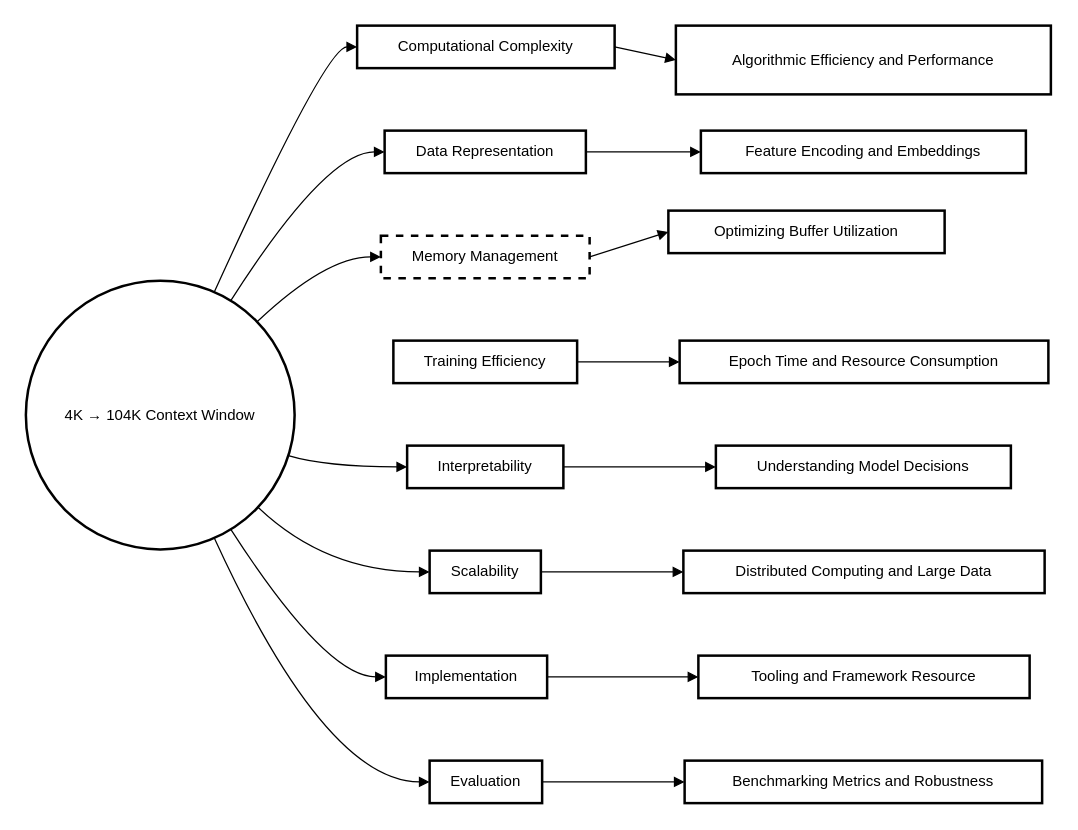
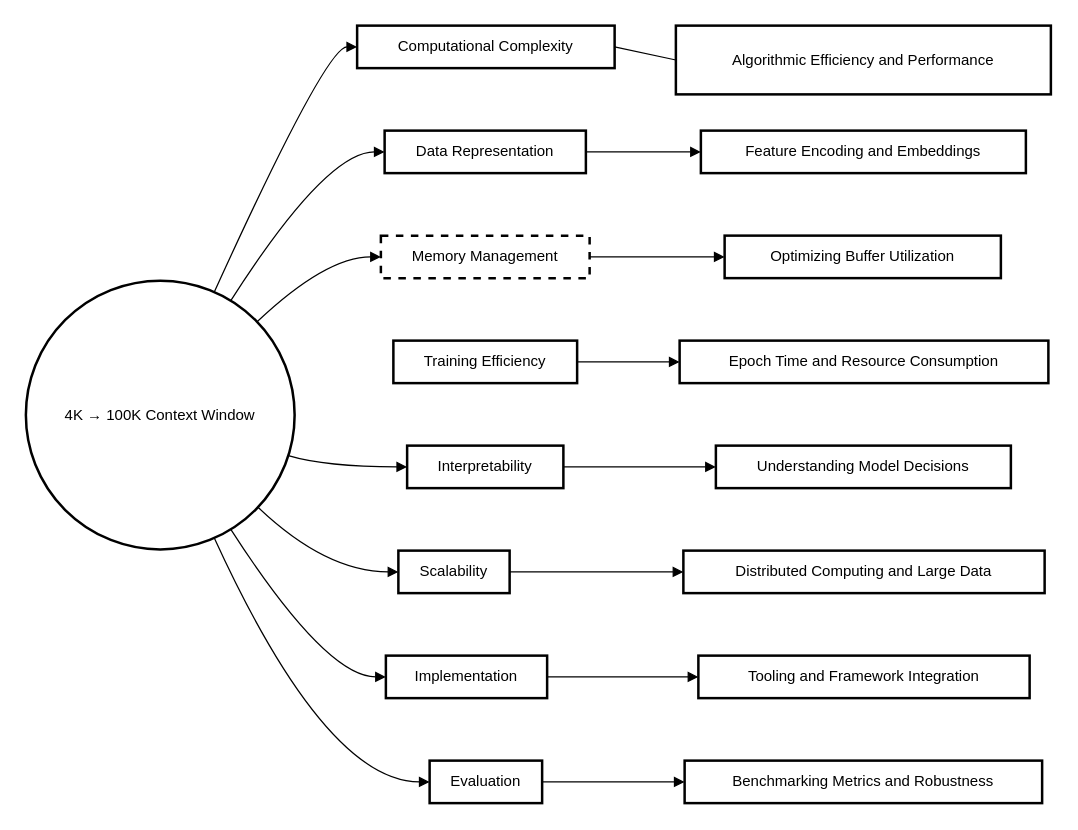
  <mxCell id="0" />
  <mxCell id="1" parent="0" />
- <mxCell id="2" value="4K → 104K Context Window" style="ellipse;aspect=fixed;strokeWidth=2;whiteSpace=wrap;" vertex="1" parent="1"><mxGeometry y="224" width="215" height="215" as="geometry" x="20" /></mxCell>
+ <mxCell id="2" value="4K → 100K Context Window" style="ellipse;aspect=fixed;strokeWidth=2;whiteSpace=wrap;" vertex="1" parent="1"><mxGeometry y="224" width="215" height="215" as="geometry" x="20" /></mxCell>
  <mxCell id="3" value="Computational Complexity" style="whiteSpace=wrap;strokeWidth=2;" vertex="1" parent="1"><mxGeometry x="285" width="206" height="34" as="geometry" y="20" /></mxCell>
  <mxCell id="4" value="Data Representation" style="whiteSpace=wrap;strokeWidth=2;" vertex="1" parent="1"><mxGeometry x="307" y="104" width="161" height="34" as="geometry" /></mxCell>
  <mxCell id="5" value="Memory Management" style="whiteSpace=wrap;strokeWidth=2;dashed=1;" vertex="1" parent="1"><mxGeometry x="304" y="188" width="167" height="34" as="geometry" /></mxCell>
  <mxCell id="6" value="Training Efficiency" style="whiteSpace=wrap;strokeWidth=2;" vertex="1" parent="1"><mxGeometry x="314" y="272" width="147" height="34" as="geometry" /></mxCell>
  <mxCell id="7" value="Interpretability" style="whiteSpace=wrap;strokeWidth=2;" vertex="1" parent="1"><mxGeometry x="325" y="356" width="125" height="34" as="geometry" /></mxCell>
- <mxCell id="8" value="Scalability" style="whiteSpace=wrap;strokeWidth=2;" vertex="1" parent="1"><mxGeometry x="343" y="440" width="89" height="34" as="geometry" /></mxCell>
+ <mxCell id="8" value="Scalability" style="whiteSpace=wrap;strokeWidth=2;" vertex="1" parent="1"><mxGeometry x="318" y="440" width="89" height="34" as="geometry" /></mxCell>
  <mxCell id="9" value="Implementation" style="whiteSpace=wrap;strokeWidth=2;" vertex="1" parent="1"><mxGeometry x="308" y="524" width="129" height="34" as="geometry" /></mxCell>
  <mxCell id="10" value="Evaluation" style="whiteSpace=wrap;strokeWidth=2;" vertex="1" parent="1"><mxGeometry x="343" y="608" width="90" height="34" as="geometry" /></mxCell>
  <mxCell id="11" value="Algorithmic Efficiency and Performance" style="whiteSpace=wrap;strokeWidth=2;" vertex="1" parent="1"><mxGeometry x="540" y="20" width="300" height="55" as="geometry" /></mxCell>
  <mxCell id="12" value="Feature Encoding and Embeddings" style="whiteSpace=wrap;strokeWidth=2;" vertex="1" parent="1"><mxGeometry x="560" y="104" width="260" height="34" as="geometry" /></mxCell>
- <mxCell id="13" value="Optimizing Buffer Utilization" style="whiteSpace=wrap;strokeWidth=2;" vertex="1" parent="1"><mxGeometry x="534" y="168" width="221" height="34" as="geometry" /></mxCell>
+ <mxCell id="13" value="Optimizing Buffer Utilization" style="whiteSpace=wrap;strokeWidth=2;" vertex="1" parent="1"><mxGeometry x="579" y="188" width="221" height="34" as="geometry" /></mxCell>
  <mxCell id="14" value="Epoch Time and Resource Consumption" style="whiteSpace=wrap;strokeWidth=2;" vertex="1" parent="1"><mxGeometry x="543" y="272" width="295" height="34" as="geometry" /></mxCell>
  <mxCell id="15" value="Understanding Model Decisions" style="whiteSpace=wrap;strokeWidth=2;" vertex="1" parent="1"><mxGeometry x="572" y="356" width="236" height="34" as="geometry" /></mxCell>
  <mxCell id="16" value="Distributed Computing and Large Data" style="whiteSpace=wrap;strokeWidth=2;" vertex="1" parent="1"><mxGeometry x="546" y="440" width="289" height="34" as="geometry" /></mxCell>
- <mxCell id="17" value="Tooling and Framework Resource" style="whiteSpace=wrap;strokeWidth=2;" vertex="1" parent="1"><mxGeometry x="558" y="524" width="265" height="34" as="geometry" /></mxCell>
+ <mxCell id="17" value="Tooling and Framework Integration" style="whiteSpace=wrap;strokeWidth=2;" vertex="1" parent="1"><mxGeometry x="558" y="524" width="265" height="34" as="geometry" /></mxCell>
  <mxCell id="18" value="Benchmarking Metrics and Robustness" style="whiteSpace=wrap;strokeWidth=2;" vertex="1" parent="1"><mxGeometry x="547" y="608" width="286" height="34" as="geometry" /></mxCell>
  <mxCell id="19" value="" style="curved=1;startArrow=none;endArrow=block;exitX=0.72;exitY=0;entryX=0;entryY=0.5;" edge="1" parent="1" source="2" target="3"><mxGeometry relative="1" as="geometry"><Array as="points"><mxPoint x="260" y="37" /></Array></mxGeometry></mxCell>
  <mxCell id="20" value="" style="curved=1;startArrow=none;endArrow=block;exitX=0.81;exitY=0;entryX=0;entryY=0.5;" edge="1" parent="1" source="2" target="4"><mxGeometry relative="1" as="geometry"><Array as="points"><mxPoint x="260" y="121" /></Array></mxGeometry></mxCell>
  <mxCell id="21" value="" style="curved=1;startArrow=none;endArrow=block;exitX=1;exitY=0.02;entryX=0;entryY=0.5;" edge="1" parent="1" source="2" target="5"><mxGeometry relative="1" as="geometry"><Array as="points"><mxPoint x="260" y="205" /></Array></mxGeometry></mxCell>
  <mxCell id="22" value="" style="curved=1;startArrow=none;endArrow=block;exitX=1;exitY=0.66;entryX=0;entryY=0.5;" edge="1" parent="1" source="2" target="7"><mxGeometry relative="1" as="geometry"><Array as="points"><mxPoint x="260" y="373" /></Array></mxGeometry></mxCell>
  <mxCell id="23" value="" style="curved=1;startArrow=none;endArrow=block;exitX=1;exitY=0.97;entryX=0;entryY=0.5;" edge="1" parent="1" source="2" target="8"><mxGeometry relative="1" as="geometry"><Array as="points"><mxPoint x="260" y="457" /></Array></mxGeometry></mxCell>
  <mxCell id="24" value="" style="curved=1;startArrow=none;endArrow=block;exitX=0.81;exitY=1;entryX=0;entryY=0.5;" edge="1" parent="1" source="2" target="9"><mxGeometry relative="1" as="geometry"><Array as="points"><mxPoint x="260" y="541" /></Array></mxGeometry></mxCell>
  <mxCell id="25" value="" style="curved=1;startArrow=none;endArrow=block;exitX=0.72;exitY=1;entryX=0;entryY=0.5;" edge="1" parent="1" source="2" target="10"><mxGeometry relative="1" as="geometry"><Array as="points"><mxPoint x="260" y="625" /></Array></mxGeometry></mxCell>
- <mxCell id="26" value="" style="curved=1;startArrow=none;endArrow=block;exitX=1;exitY=0.5;entryX=0;entryY=0.5;" edge="1" parent="1" source="3" target="11"><mxGeometry relative="1" as="geometry"><Array as="points" /></mxGeometry></mxCell>
+ <mxCell id="26" value="" style="curved=1;startArrow=none;endArrow=none;exitX=1;exitY=0.5;entryX=0;entryY=0.5;" edge="1" parent="1" source="3" target="11"><mxGeometry relative="1" as="geometry"><Array as="points" /></mxGeometry></mxCell>
  <mxCell id="27" value="" style="curved=1;startArrow=none;endArrow=block;exitX=1;exitY=0.5;entryX=0;entryY=0.5;" edge="1" parent="1" source="4" target="12"><mxGeometry relative="1" as="geometry"><Array as="points" /></mxGeometry></mxCell>
  <mxCell id="28" value="" style="curved=1;startArrow=none;endArrow=block;exitX=1;exitY=0.5;entryX=0;entryY=0.5;" edge="1" parent="1" source="5" target="13"><mxGeometry relative="1" as="geometry"><Array as="points" /></mxGeometry></mxCell>
  <mxCell id="29" value="" style="curved=1;startArrow=none;endArrow=block;exitX=1;exitY=0.5;entryX=0;entryY=0.5;" edge="1" parent="1" source="6" target="14"><mxGeometry relative="1" as="geometry"><Array as="points" /></mxGeometry></mxCell>
  <mxCell id="30" value="" style="curved=1;startArrow=none;endArrow=block;exitX=1;exitY=0.5;entryX=0;entryY=0.5;" edge="1" parent="1" source="7" target="15"><mxGeometry relative="1" as="geometry"><Array as="points" /></mxGeometry></mxCell>
  <mxCell id="31" value="" style="curved=1;startArrow=none;endArrow=block;exitX=1;exitY=0.5;entryX=0;entryY=0.5;" edge="1" parent="1" source="8" target="16"><mxGeometry relative="1" as="geometry"><Array as="points" /></mxGeometry></mxCell>
  <mxCell id="32" value="" style="curved=1;startArrow=none;endArrow=block;exitX=1;exitY=0.5;entryX=0;entryY=0.5;" edge="1" parent="1" source="9" target="17"><mxGeometry relative="1" as="geometry"><Array as="points" /></mxGeometry></mxCell>
  <mxCell id="33" value="" style="curved=1;startArrow=none;endArrow=block;exitX=0.99;exitY=0.5;entryX=0;entryY=0.5;" edge="1" parent="1" source="10" target="18"><mxGeometry relative="1" as="geometry"><Array as="points" /></mxGeometry></mxCell>
